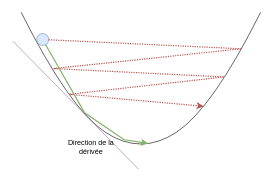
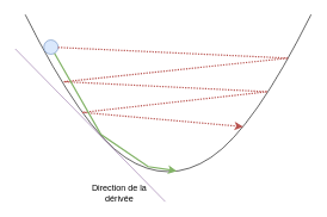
  <mxCell id="0" />
  <mxCell id="1" parent="0" />
  <mxCell id="2" value="" style="curved=1;endArrow=none;html=1;endFill=0;" edge="1" parent="1"><mxGeometry width="50" height="50" relative="1" as="geometry"><mxPoint x="34" y="20" as="sourcePoint" /><mxPoint x="434" y="20" as="targetPoint" /><Array as="points"><mxPoint x="114" y="180" /><mxPoint x="234" y="260" /><mxPoint x="354" y="180" /></Array></mxGeometry></mxCell>
  <mxCell id="3" value="" style="ellipse;whiteSpace=wrap;html=1;aspect=fixed;fillColor=#dae8fc;strokeColor=#6c8ebf;" vertex="1" parent="1"><mxGeometry x="60" y="55.5" width="20" height="20" as="geometry" /></mxCell>
  <mxCell id="4" value="" style="endArrow=classic;html=1;fillColor=#f8cecc;strokeColor=#b85450;jumpSize=6;strokeWidth=2;rounded=0;dashed=1;dashPattern=1 1;jumpStyle=none;" edge="1" parent="1" source="3"><mxGeometry width="50" height="50" relative="1" as="geometry"><mxPoint x="34" y="311" as="sourcePoint" /><mxPoint x="339" y="177" as="targetPoint" /><Array as="points"><mxPoint x="402" y="81" /><mxPoint x="88" y="114" /><mxPoint x="373" y="128" /><mxPoint x="114" y="157" /></Array></mxGeometry></mxCell>
  <mxCell id="5" value="" style="endArrow=classic;html=1;strokeColor=#82b366;strokeWidth=2;fillColor=#d5e8d4;rounded=0;" edge="1" parent="1" source="3"><mxGeometry width="50" height="50" relative="1" as="geometry"><mxPoint x="53" y="84" as="sourcePoint" /><mxPoint x="246" y="239" as="targetPoint" /><Array as="points"><mxPoint x="140" y="188" /><mxPoint x="206" y="233" /></Array></mxGeometry></mxCell>
  <mxCell id="6" value="" style="endArrow=none;html=1;strokeColor=#9673a6;strokeWidth=1;fillColor=#e1d5e7;" edge="1" parent="1"><mxGeometry width="50" height="50" relative="1" as="geometry"><mxPoint x="20" y="68" as="sourcePoint" /><mxPoint x="230" y="282" as="targetPoint" /></mxGeometry></mxCell>
- <mxCell id="7" value="Direction de la dérivée" style="text;html=1;align=center;verticalAlign=middle;whiteSpace=wrap;rounded=0;" vertex="1" parent="1"><mxGeometry x="108" y="235" width="86" height="20" as="geometry" /></mxCell>
+ <mxCell id="7" value="Direction de la dérivée" style="text;html=1;align=center;verticalAlign=middle;whiteSpace=wrap;rounded=0;" vertex="1" parent="1"><mxGeometry x="123" y="260" width="86" height="20" as="geometry" /></mxCell>
